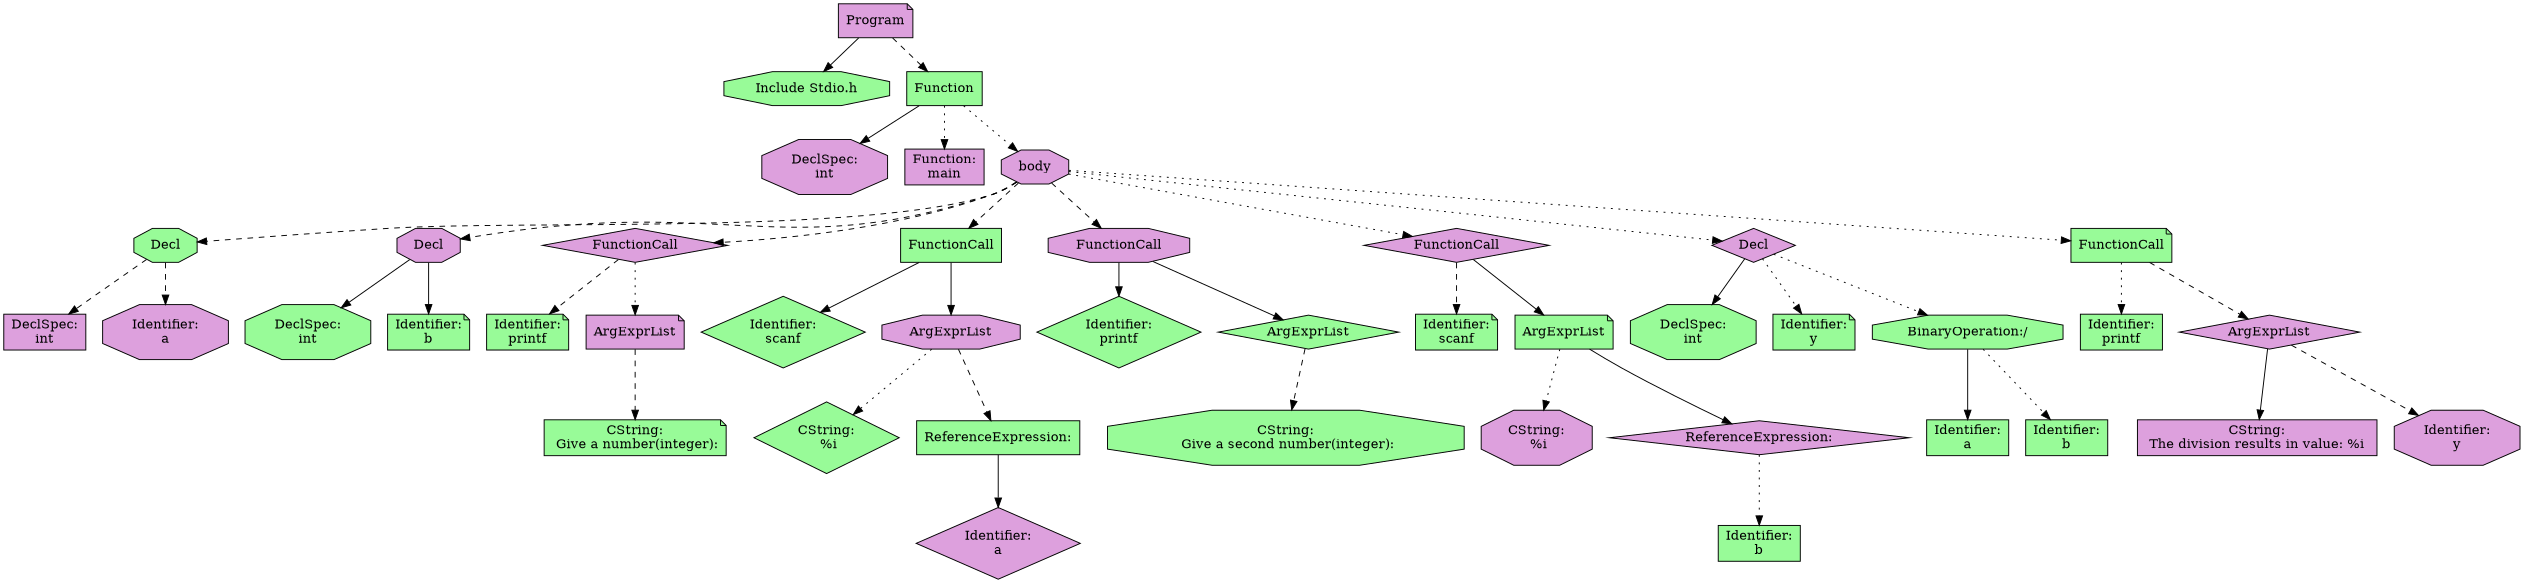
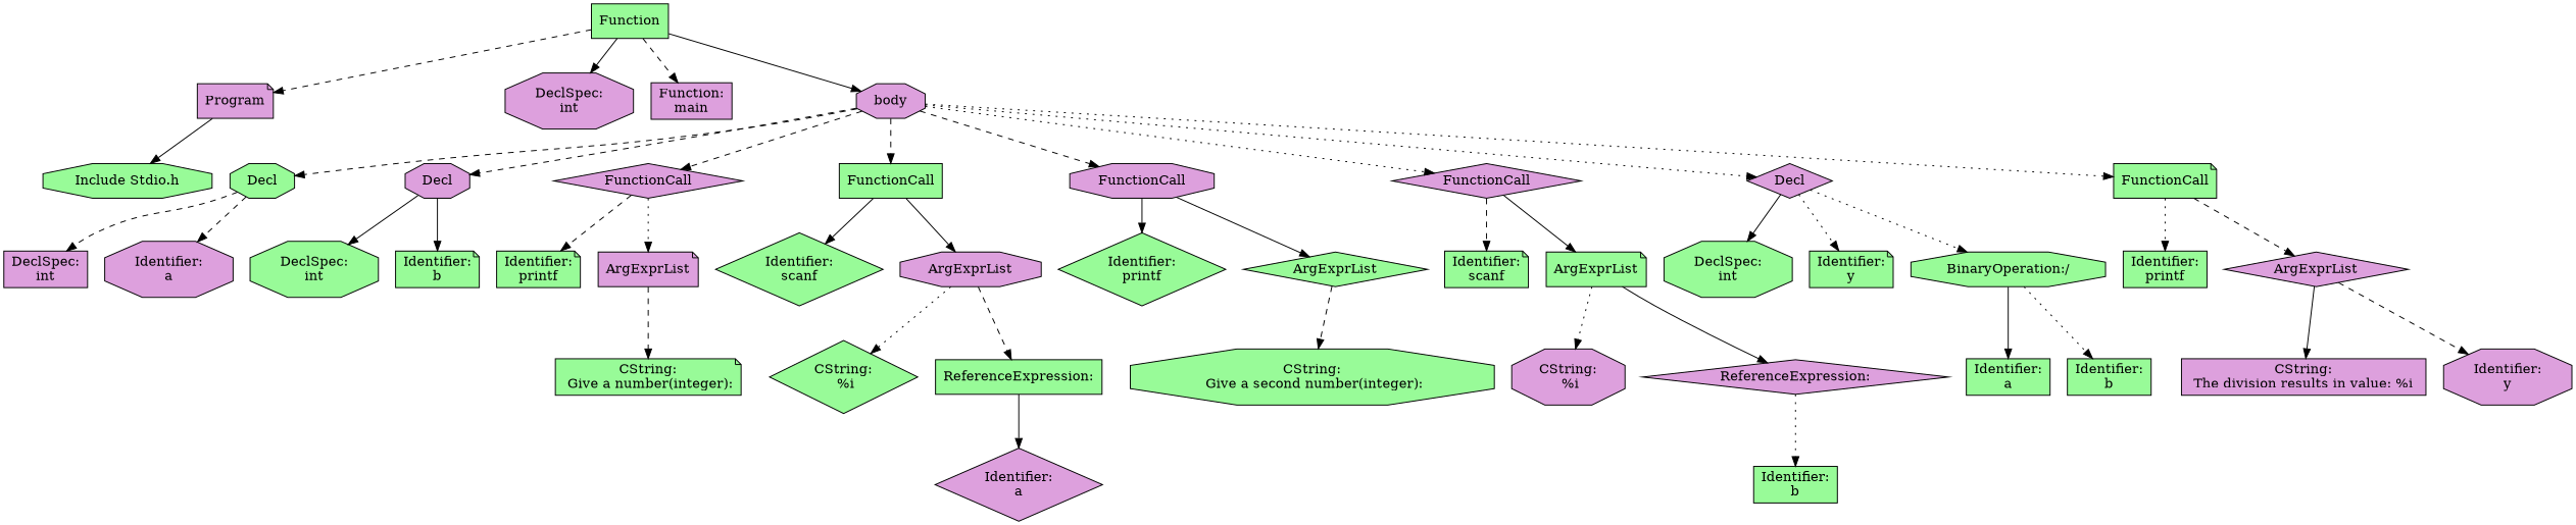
  digraph {
    node [fillcolor=palegreen shape=octagon style=filled]
    edge [style=dashed]
    n1 [fillcolor=plum label=Program shape=note]
    n2 [label="Include Stdio.h"]
    n3 [label=Function shape=box]
    n4 [fillcolor=plum label="DeclSpec:\nint"]
    n5 [fillcolor=plum label="Function:\nmain" shape=box]
    n6 [fillcolor=plum label=body]
    n7 [label=Decl]
    n8 [fillcolor=plum label=Decl]
    n9 [fillcolor=plum label=FunctionCall shape=diamond]
    n10 [label=FunctionCall shape=box]
    n11 [fillcolor=plum label=FunctionCall]
    n12 [fillcolor=plum label=FunctionCall shape=diamond]
    n13 [fillcolor=plum label=Decl shape=diamond]
    n14 [label=FunctionCall shape=note]
    n15 [fillcolor=plum label="DeclSpec:\nint" shape=box]
    n16 [fillcolor=plum label="Identifier:\na"]
    n17 [label="DeclSpec:\nint"]
    n18 [label="Identifier:\nb" shape=note]
    n19 [label="Identifier:\nprintf" shape=note]
    n20 [fillcolor=plum label=ArgExprList shape=note]
    n21 [label="Identifier:\nscanf" shape=diamond]
    n22 [fillcolor=plum label=ArgExprList]
    n23 [label="Identifier:\nprintf" shape=diamond]
    n24 [label=ArgExprList shape=diamond]
    n25 [label="Identifier:\nscanf" shape=note]
    n26 [label=ArgExprList shape=note]
    n27 [label="DeclSpec:\nint"]
    n28 [label="Identifier:\ny" shape=note]
    n29 [label="BinaryOperation:/"]
    n30 [label="Identifier:\nprintf" shape=box]
    n31 [fillcolor=plum label=ArgExprList shape=diamond]
    n32 [label="CString:\n Give a number(integer):\n" shape=note]
    n33 [label="CString:\n %i" shape=diamond]
    n34 [label="ReferenceExpression:\n" shape=box]
    n35 [fillcolor=plum label="Identifier:\na" shape=diamond]
    n36 [label="CString:\n Give a second number(integer):\n"]
    n37 [fillcolor=plum label="CString:\n %i"]
    n38 [fillcolor=plum label="ReferenceExpression:\n" shape=diamond]
    n39 [label="Identifier:\nb" shape=box]
    n40 [label="Identifier:\na" shape=box]
    n41 [label="Identifier:\nb" shape=box]
    n42 [fillcolor=plum label="CString:\n The division results in value: %i \n" shape=box]
    n43 [fillcolor=plum label="Identifier:\ny"]
    n1 -> n2 [style=solid]
-   n1 -> n3
+   n3 -> n1
    n3 -> n4 [style=solid]
-   n3 -> n5 [style=dotted]
-   n3 -> n6 [style=dotted]
+   n3 -> n5
+   n3 -> n6 [style=solid]
    n6 -> n7
    n6 -> n8
    n6 -> n9
    n6 -> n10
    n6 -> n11
    n6 -> n12 [style=dotted]
    n6 -> n13 [style=dotted]
    n6 -> n14 [style=dotted]
    n7 -> n15
    n7 -> n16
    n8 -> n17 [style=solid]
    n8 -> n18 [style=solid]
    n9 -> n19
    n9 -> n20 [style=dotted]
    n10 -> n21 [style=solid]
    n10 -> n22 [style=solid]
    n11 -> n23 [style=solid]
    n11 -> n24 [style=solid]
    n12 -> n25
    n12 -> n26 [style=solid]
    n13 -> n27 [style=solid]
    n13 -> n28 [style=dotted]
    n13 -> n29 [style=dotted]
    n14 -> n30 [style=dotted]
    n14 -> n31
    n20 -> n32
    n22 -> n33 [style=dotted]
    n22 -> n34
    n24 -> n36
    n26 -> n37 [style=dotted]
    n26 -> n38 [style=solid]
    n29 -> n40 [style=solid]
    n29 -> n41 [style=dotted]
    n31 -> n42 [style=solid]
    n31 -> n43
    n34 -> n35 [style=solid]
    n38 -> n39 [style=dotted]
  }
